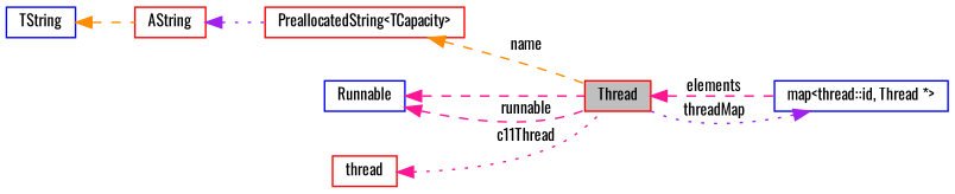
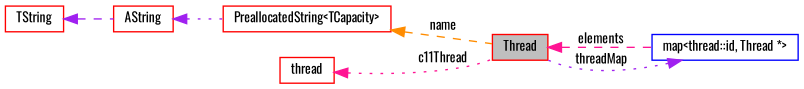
  digraph {
    fontname=Oswald
    rankdir=LR
    node [color=red fillcolor=white fontname=Oswald fontsize=10 shape=record style=filled]
    edge [color=deeppink dir=back fontname=Oswald fontsize=10 labelfontname=Helvetica labelfontsize=10 style=dashed]
    n1 [fillcolor=grey75 fontcolor=black height=0.2 label=Thread width=0.4]
    n2 [color=blue height=0.2 label="map\<thread::id, Thread *\>" width=0.4]
    n3 [height=0.2 label="PreallocatedString\<TCapacity\>" width=0.4]
-   n4 [color=blue height=0.2 label=Runnable width=0.4]
    n5 [height=0.2 label=AString width=0.4]
-   n6 [color=blue height=0.2 label=TString width=0.4]
+   n6 [height=0.2 label=TString width=0.4]
    n7 [height=0.2 label=thread width=0.4]
    n1 -> n2 [label=" elements"]
    n2 -> n1 [color=purple label=" threadMap" style=dotted]
    n3 -> n1 [color=darkorange label=" name"]
-   n4 -> n1
-   n4 -> n1 [label=" runnable"]
    n5 -> n3 [color=purple style=dotted]
-   n6 -> n5 [color=darkorange]
+   n6 -> n5 [color=purple]
    n7 -> n1 [label=" c11Thread" style=dotted]
  }
